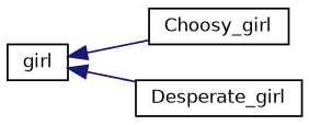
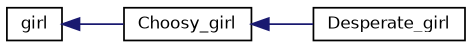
  digraph {
    rankdir=LR
    node [color=black fillcolor=white fontname=Helvetica fontsize=10 shape=record style=filled]
    edge [color=midnightblue dir=back fontname=Helvetica fontsize=10 labelfontname=Helvetica labelfontsize=10 style=solid]
    n1 [height=0.2 label=girl width=0.4]
    n2 [height=0.2 label=Choosy_girl width=0.4]
    n3 [height=0.2 label=Desperate_girl width=0.4]
    n1 -> n2
-   n1 -> n3
+   n2 -> n3
  }
